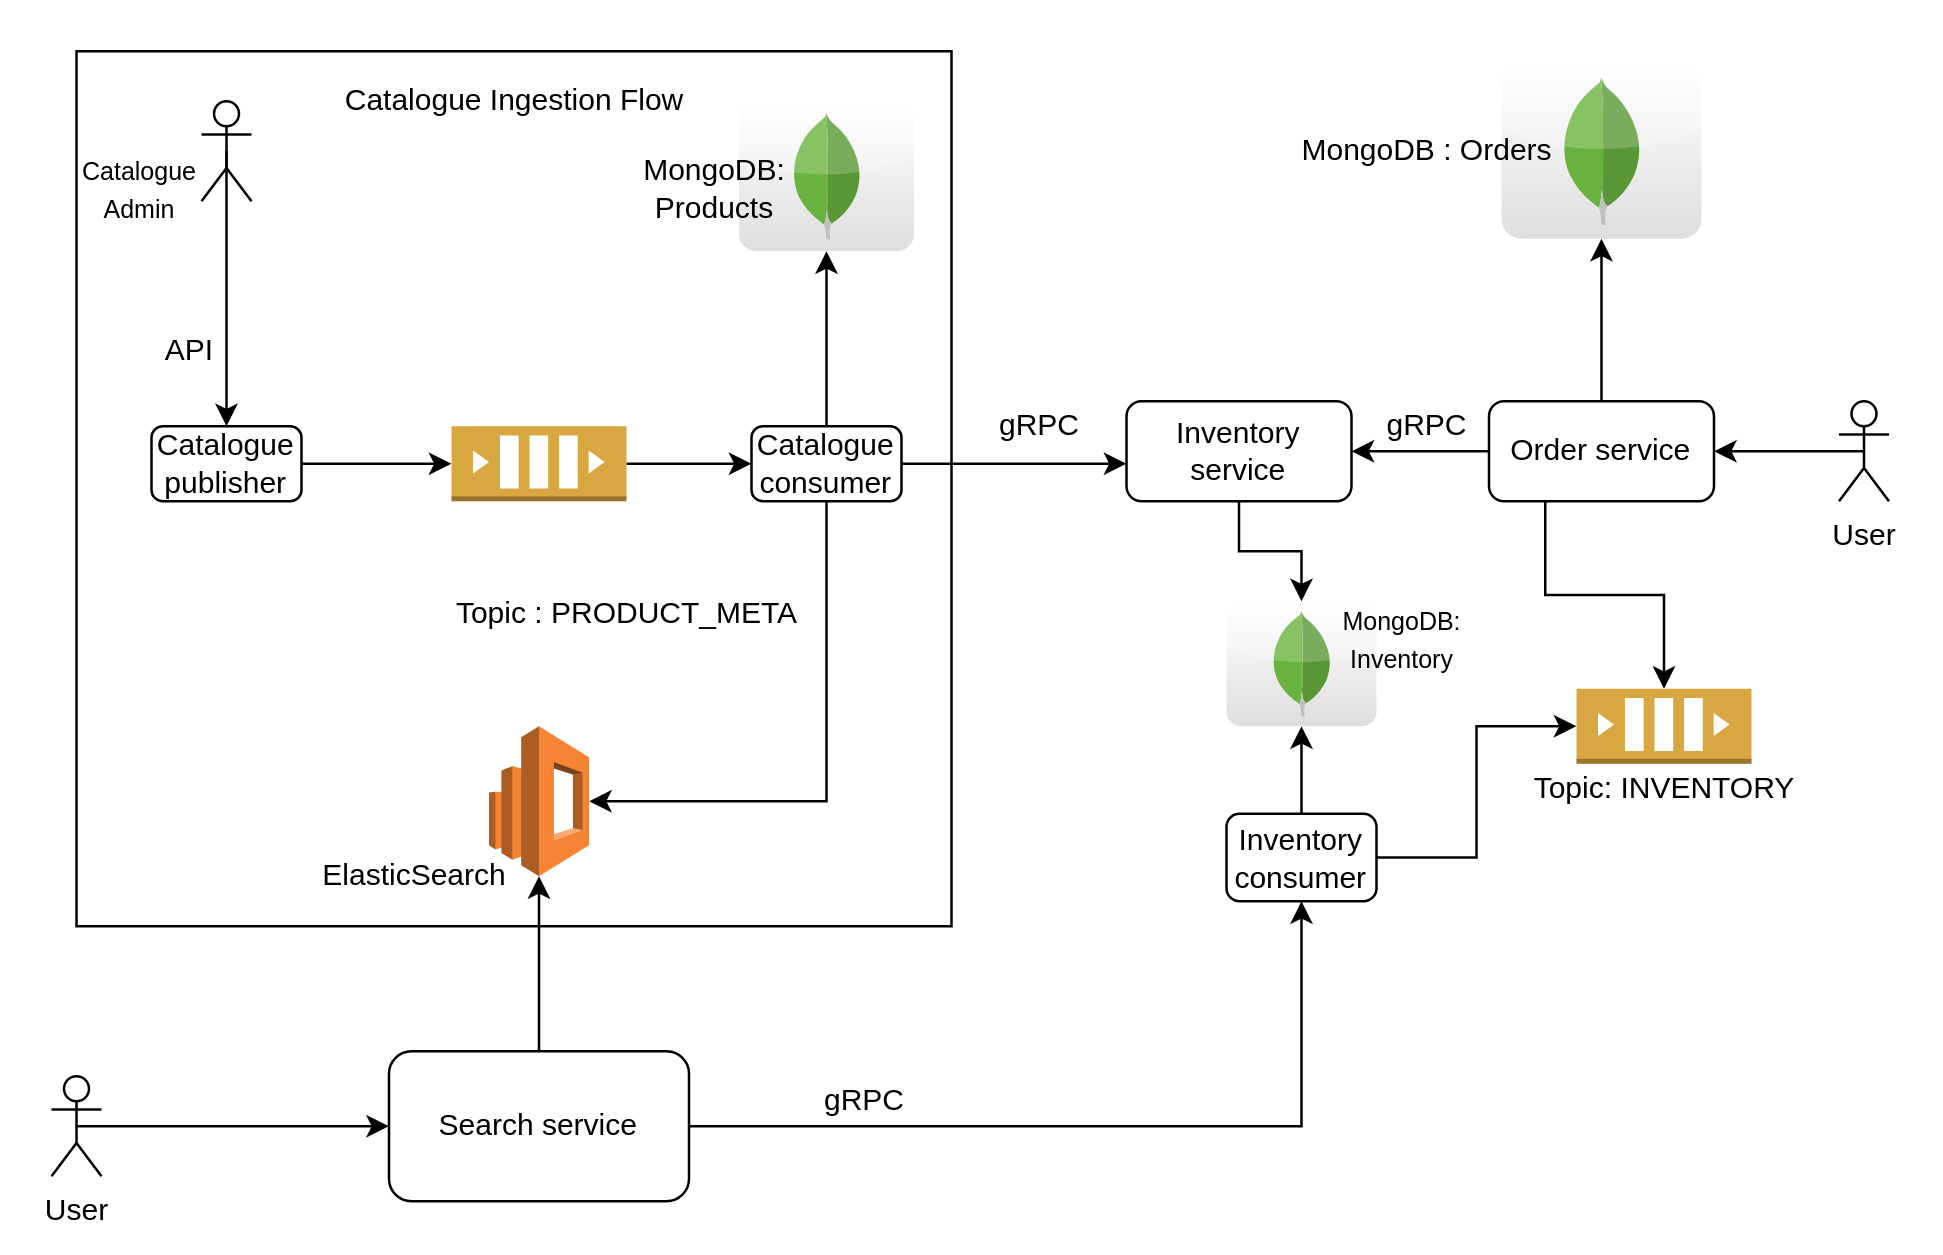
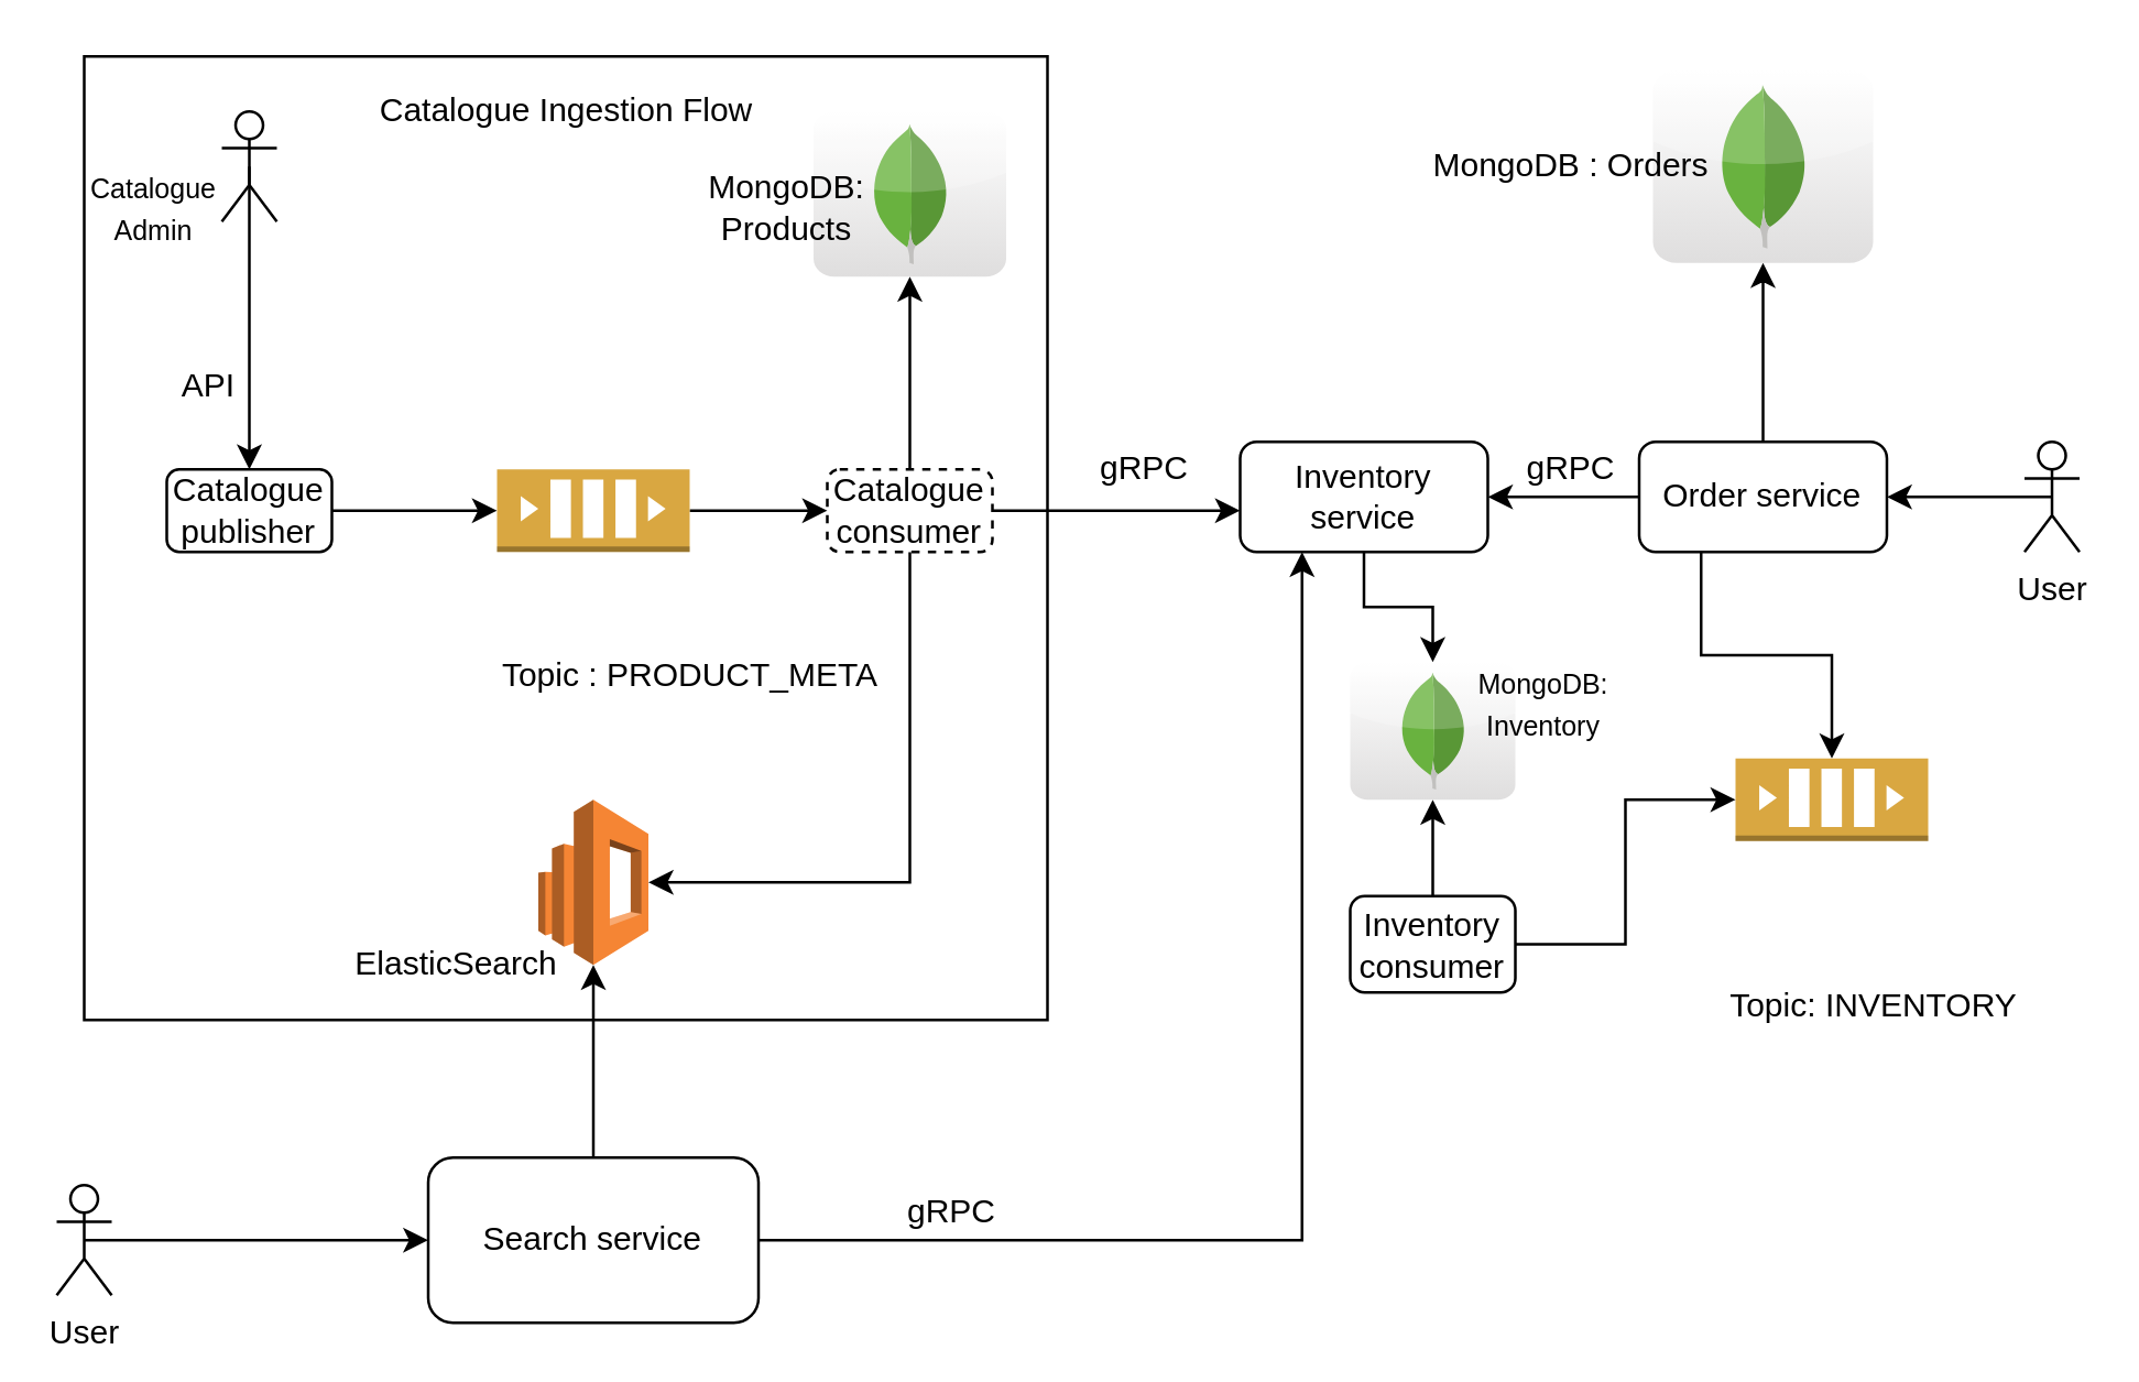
  <mxCell id="0" />
  <mxCell id="1" parent="0" />
  <mxCell id="2" value="" style="whiteSpace=wrap;html=1;aspect=fixed;" vertex="1" parent="1"><mxGeometry x="30" y="20" width="350" height="350" as="geometry" /></mxCell>
  <mxCell id="3" style="edgeStyle=orthogonalEdgeStyle;rounded=0;orthogonalLoop=1;jettySize=auto;html=1;exitX=0.5;exitY=0.5;exitDx=0;exitDy=0;exitPerimeter=0;entryX=0.5;entryY=0;entryDx=0;entryDy=0;" edge="1" parent="1" source="4" target="6"><mxGeometry relative="1" as="geometry" /></mxCell>
  <mxCell id="4" value="" style="shape=umlActor;verticalLabelPosition=bottom;verticalAlign=top;html=1;outlineConnect=0;" vertex="1" parent="1"><mxGeometry x="80" y="40" width="20" height="40" as="geometry" /></mxCell>
  <mxCell id="5" style="edgeStyle=orthogonalEdgeStyle;rounded=0;orthogonalLoop=1;jettySize=auto;html=1;exitX=1;exitY=0.5;exitDx=0;exitDy=0;entryX=0;entryY=0.5;entryDx=0;entryDy=0;entryPerimeter=0;" edge="1" parent="1" source="6" target="14"><mxGeometry relative="1" as="geometry" /></mxCell>
  <mxCell id="6" value="Catalogue publisher" style="rounded=1;whiteSpace=wrap;html=1;" vertex="1" parent="1"><mxGeometry x="60" y="170" width="60" height="30" as="geometry" /></mxCell>
  <mxCell id="7" style="edgeStyle=orthogonalEdgeStyle;rounded=0;orthogonalLoop=1;jettySize=auto;html=1;exitX=0.5;exitY=1;exitDx=0;exitDy=0;exitPerimeter=0;entryX=0.5;entryY=0;entryDx=0;entryDy=0;" edge="1" parent="1"><mxGeometry relative="1" as="geometry"><mxPoint x="330" y="260" as="sourcePoint" /></mxGeometry></mxCell>
  <mxCell id="8" style="edgeStyle=orthogonalEdgeStyle;rounded=0;orthogonalLoop=1;jettySize=auto;html=1;exitX=0.5;exitY=0;exitDx=0;exitDy=0;" edge="1" parent="1" source="11" target="21"><mxGeometry relative="1" as="geometry" /></mxCell>
  <mxCell id="9" style="edgeStyle=orthogonalEdgeStyle;rounded=0;orthogonalLoop=1;jettySize=auto;html=1;exitX=0.5;exitY=1;exitDx=0;exitDy=0;entryX=1;entryY=0.5;entryDx=0;entryDy=0;entryPerimeter=0;" edge="1" parent="1" source="11" target="12"><mxGeometry relative="1" as="geometry" /></mxCell>
  <mxCell id="10" style="edgeStyle=orthogonalEdgeStyle;rounded=0;orthogonalLoop=1;jettySize=auto;html=1;exitX=1;exitY=0.5;exitDx=0;exitDy=0;" edge="1" parent="1" source="11"><mxGeometry relative="1" as="geometry"><mxPoint x="450" y="185" as="targetPoint" /></mxGeometry></mxCell>
- <mxCell id="11" value="Catalogue&lt;br&gt;consumer" style="rounded=1;whiteSpace=wrap;html=1;" vertex="1" parent="1"><mxGeometry x="300" y="170" width="60" height="30" as="geometry" /></mxCell>
+ <mxCell id="11" value="Catalogue&lt;br&gt;consumer" style="rounded=1;whiteSpace=wrap;html=1;dashed=1;" vertex="1" parent="1"><mxGeometry x="300" y="170" width="60" height="30" as="geometry" /></mxCell>
  <mxCell id="12" value="" style="outlineConnect=0;dashed=0;verticalLabelPosition=bottom;verticalAlign=top;align=center;html=1;shape=mxgraph.aws3.elasticsearch_service;fillColor=#F58534;gradientColor=none;" vertex="1" parent="1"><mxGeometry x="195" y="290" width="40" height="60" as="geometry" /></mxCell>
  <mxCell id="13" style="edgeStyle=orthogonalEdgeStyle;rounded=0;orthogonalLoop=1;jettySize=auto;html=1;exitX=1;exitY=0.5;exitDx=0;exitDy=0;exitPerimeter=0;entryX=0;entryY=0.5;entryDx=0;entryDy=0;" edge="1" parent="1" source="14" target="11"><mxGeometry relative="1" as="geometry" /></mxCell>
  <mxCell id="14" value="" style="outlineConnect=0;dashed=0;verticalLabelPosition=bottom;verticalAlign=top;align=center;html=1;shape=mxgraph.aws3.queue;fillColor=#D9A741;gradientColor=none;" vertex="1" parent="1"><mxGeometry x="180" y="170" width="70" height="30" as="geometry" /></mxCell>
  <mxCell id="15" value="API" style="text;html=1;align=center;verticalAlign=middle;resizable=0;points=[];autosize=1;strokeColor=none;fillColor=none;" vertex="1" parent="1"><mxGeometry x="60" y="130" width="30" height="20" as="geometry" /></mxCell>
  <mxCell id="16" value="Topic : PRODUCT_META" style="text;html=1;align=center;verticalAlign=middle;resizable=0;points=[];autosize=1;strokeColor=none;fillColor=none;" vertex="1" parent="1"><mxGeometry x="175" y="235" width="150" height="20" as="geometry" /></mxCell>
  <mxCell id="17" value="ElasticSearch" style="text;html=1;align=center;verticalAlign=middle;resizable=0;points=[];autosize=1;strokeColor=none;fillColor=none;" vertex="1" parent="1"><mxGeometry x="120" y="340" width="90" height="20" as="geometry" /></mxCell>
  <mxCell id="18" value="Catalogue Ingestion Flow" style="text;html=1;align=center;verticalAlign=middle;resizable=0;points=[];autosize=1;strokeColor=none;fillColor=none;" vertex="1" parent="1"><mxGeometry x="130" y="30" width="150" height="20" as="geometry" /></mxCell>
  <mxCell id="19" style="edgeStyle=orthogonalEdgeStyle;rounded=0;orthogonalLoop=1;jettySize=auto;html=1;exitX=0.5;exitY=0.5;exitDx=0;exitDy=0;exitPerimeter=0;" edge="1" parent="1" source="20" target="25"><mxGeometry relative="1" as="geometry" /></mxCell>
  <mxCell id="20" value="User" style="shape=umlActor;verticalLabelPosition=bottom;verticalAlign=top;html=1;outlineConnect=0;" vertex="1" parent="1"><mxGeometry x="20" y="430" width="20" height="40" as="geometry" /></mxCell>
  <mxCell id="21" value="" style="dashed=0;outlineConnect=0;html=1;align=center;labelPosition=center;verticalLabelPosition=bottom;verticalAlign=top;shape=mxgraph.webicons.mongodb;gradientColor=#DFDEDE" vertex="1" parent="1"><mxGeometry x="295" y="40" width="70" height="60" as="geometry" /></mxCell>
  <mxCell id="22" value="MongoDB:&lt;br&gt;Products" style="text;html=1;align=center;verticalAlign=middle;resizable=0;points=[];autosize=1;strokeColor=none;fillColor=none;" vertex="1" parent="1"><mxGeometry x="250" y="60" width="70" height="30" as="geometry" /></mxCell>
  <mxCell id="23" style="edgeStyle=orthogonalEdgeStyle;rounded=0;orthogonalLoop=1;jettySize=auto;html=1;exitX=0.5;exitY=0;exitDx=0;exitDy=0;" edge="1" parent="1" source="25" target="12"><mxGeometry relative="1" as="geometry" /></mxCell>
- <mxCell id="24" style="edgeStyle=orthogonalEdgeStyle;rounded=0;orthogonalLoop=1;jettySize=auto;html=1;exitX=1;exitY=0.5;exitDx=0;exitDy=0;" edge="1" parent="1" source="25" target="43"><mxGeometry relative="1" as="geometry" /></mxCell>
+ <mxCell id="24" style="edgeStyle=orthogonalEdgeStyle;rounded=0;orthogonalLoop=1;jettySize=auto;html=1;exitX=1;exitY=0.5;exitDx=0;exitDy=0;entryX=0.25;entryY=1;entryDx=0;entryDy=0;" edge="1" parent="1" source="25" target="36"><mxGeometry relative="1" as="geometry" /></mxCell>
  <mxCell id="25" value="Search service" style="rounded=1;whiteSpace=wrap;html=1;" vertex="1" parent="1"><mxGeometry x="155" y="420" width="120" height="60" as="geometry" /></mxCell>
  <mxCell id="26" style="edgeStyle=orthogonalEdgeStyle;rounded=0;orthogonalLoop=1;jettySize=auto;html=1;exitX=0.5;exitY=0.5;exitDx=0;exitDy=0;exitPerimeter=0;" edge="1" parent="1" source="27" target="31"><mxGeometry relative="1" as="geometry" /></mxCell>
  <mxCell id="27" value="User" style="shape=umlActor;verticalLabelPosition=bottom;verticalAlign=top;html=1;outlineConnect=0;" vertex="1" parent="1"><mxGeometry x="735" y="160" width="20" height="40" as="geometry" /></mxCell>
  <mxCell id="28" style="edgeStyle=orthogonalEdgeStyle;rounded=0;orthogonalLoop=1;jettySize=auto;html=1;exitX=0.5;exitY=0;exitDx=0;exitDy=0;" edge="1" parent="1" source="31" target="32"><mxGeometry relative="1" as="geometry" /></mxCell>
  <mxCell id="29" style="edgeStyle=orthogonalEdgeStyle;rounded=0;orthogonalLoop=1;jettySize=auto;html=1;exitX=0;exitY=0.5;exitDx=0;exitDy=0;entryX=1;entryY=0.5;entryDx=0;entryDy=0;" edge="1" parent="1" source="31" target="36"><mxGeometry relative="1" as="geometry" /></mxCell>
  <mxCell id="30" style="edgeStyle=orthogonalEdgeStyle;rounded=0;orthogonalLoop=1;jettySize=auto;html=1;exitX=0.25;exitY=1;exitDx=0;exitDy=0;entryX=0.5;entryY=0;entryDx=0;entryDy=0;entryPerimeter=0;" edge="1" parent="1" source="31" target="34"><mxGeometry relative="1" as="geometry" /></mxCell>
  <mxCell id="31" value="Order service" style="rounded=1;whiteSpace=wrap;html=1;" vertex="1" parent="1"><mxGeometry x="595" y="160" width="90" height="40" as="geometry" /></mxCell>
  <mxCell id="32" value="" style="dashed=0;outlineConnect=0;html=1;align=center;labelPosition=center;verticalLabelPosition=bottom;verticalAlign=top;shape=mxgraph.webicons.mongodb;gradientColor=#DFDEDE" vertex="1" parent="1"><mxGeometry x="600" y="25" width="80" height="70" as="geometry" /></mxCell>
  <mxCell id="33" value="MongoDB : Orders" style="text;html=1;align=center;verticalAlign=middle;resizable=0;points=[];autosize=1;strokeColor=none;fillColor=none;" vertex="1" parent="1"><mxGeometry x="510" y="50" width="120" height="20" as="geometry" /></mxCell>
  <mxCell id="34" value="" style="outlineConnect=0;dashed=0;verticalLabelPosition=bottom;verticalAlign=top;align=center;html=1;shape=mxgraph.aws3.queue;fillColor=#D9A741;gradientColor=none;" vertex="1" parent="1"><mxGeometry x="630" y="275" width="70" height="30" as="geometry" /></mxCell>
  <mxCell id="35" style="edgeStyle=orthogonalEdgeStyle;rounded=0;orthogonalLoop=1;jettySize=auto;html=1;exitX=0.5;exitY=1;exitDx=0;exitDy=0;" edge="1" parent="1" source="36" target="44"><mxGeometry relative="1" as="geometry" /></mxCell>
  <mxCell id="36" value="Inventory service" style="rounded=1;whiteSpace=wrap;html=1;" vertex="1" parent="1"><mxGeometry x="450" y="160" width="90" height="40" as="geometry" /></mxCell>
  <mxCell id="37" style="edgeStyle=orthogonalEdgeStyle;rounded=0;orthogonalLoop=1;jettySize=auto;html=1;exitX=1;exitY=0.5;exitDx=0;exitDy=0;entryX=0;entryY=0.5;entryDx=0;entryDy=0;entryPerimeter=0;" edge="1" parent="1" source="43" target="34"><mxGeometry relative="1" as="geometry" /></mxCell>
  <mxCell id="38" value="gRPC" style="text;html=1;align=center;verticalAlign=middle;resizable=0;points=[];autosize=1;strokeColor=none;fillColor=none;" vertex="1" parent="1"><mxGeometry x="320" y="430" width="50" height="20" as="geometry" /></mxCell>
  <mxCell id="39" value="gRPC" style="text;html=1;align=center;verticalAlign=middle;resizable=0;points=[];autosize=1;strokeColor=none;fillColor=none;" vertex="1" parent="1"><mxGeometry x="390" y="160" width="50" height="20" as="geometry" /></mxCell>
- <mxCell id="40" value="Topic: INVENTORY" style="text;html=1;align=center;verticalAlign=middle;resizable=0;points=[];autosize=1;strokeColor=none;fillColor=none;" vertex="1" parent="1"><mxGeometry x="605" y="305" width="120" height="20" as="geometry" /></mxCell>
+ <mxCell id="40" value="Topic: INVENTORY" style="text;html=1;align=center;verticalAlign=middle;resizable=0;points=[];autosize=1;strokeColor=none;fillColor=none;" vertex="1" parent="1"><mxGeometry x="620" y="355" width="120" height="20" as="geometry" /></mxCell>
  <mxCell id="41" value="gRPC" style="text;html=1;align=center;verticalAlign=middle;resizable=0;points=[];autosize=1;strokeColor=none;fillColor=none;" vertex="1" parent="1"><mxGeometry x="545" y="160" width="50" height="20" as="geometry" /></mxCell>
  <mxCell id="42" style="edgeStyle=orthogonalEdgeStyle;rounded=0;orthogonalLoop=1;jettySize=auto;html=1;exitX=0.5;exitY=0;exitDx=0;exitDy=0;" edge="1" parent="1" source="43" target="44"><mxGeometry relative="1" as="geometry" /></mxCell>
  <mxCell id="43" value="Inventory&lt;br&gt;consumer" style="rounded=1;whiteSpace=wrap;html=1;" vertex="1" parent="1"><mxGeometry x="490" y="325" width="60" height="35" as="geometry" /></mxCell>
  <mxCell id="44" value="" style="dashed=0;outlineConnect=0;html=1;align=center;labelPosition=center;verticalLabelPosition=bottom;verticalAlign=top;shape=mxgraph.webicons.mongodb;gradientColor=#DFDEDE" vertex="1" parent="1"><mxGeometry x="490" y="240" width="60" height="50" as="geometry" /></mxCell>
  <mxCell id="45" value="&lt;font style=&quot;font-size: 10px&quot;&gt;MongoDB:&lt;br&gt;Inventory&lt;/font&gt;" style="text;html=1;align=center;verticalAlign=middle;resizable=0;points=[];autosize=1;strokeColor=none;fillColor=none;" vertex="1" parent="1"><mxGeometry x="530" y="240" width="60" height="30" as="geometry" /></mxCell>
  <mxCell id="46" value="&lt;font style=&quot;font-size: 10px&quot;&gt;Catalogue &lt;br&gt;Admin&lt;/font&gt;" style="text;html=1;align=center;verticalAlign=middle;resizable=0;points=[];autosize=1;strokeColor=none;fillColor=none;" vertex="1" parent="1"><mxGeometry x="25" y="60" width="60" height="30" as="geometry" /></mxCell>
